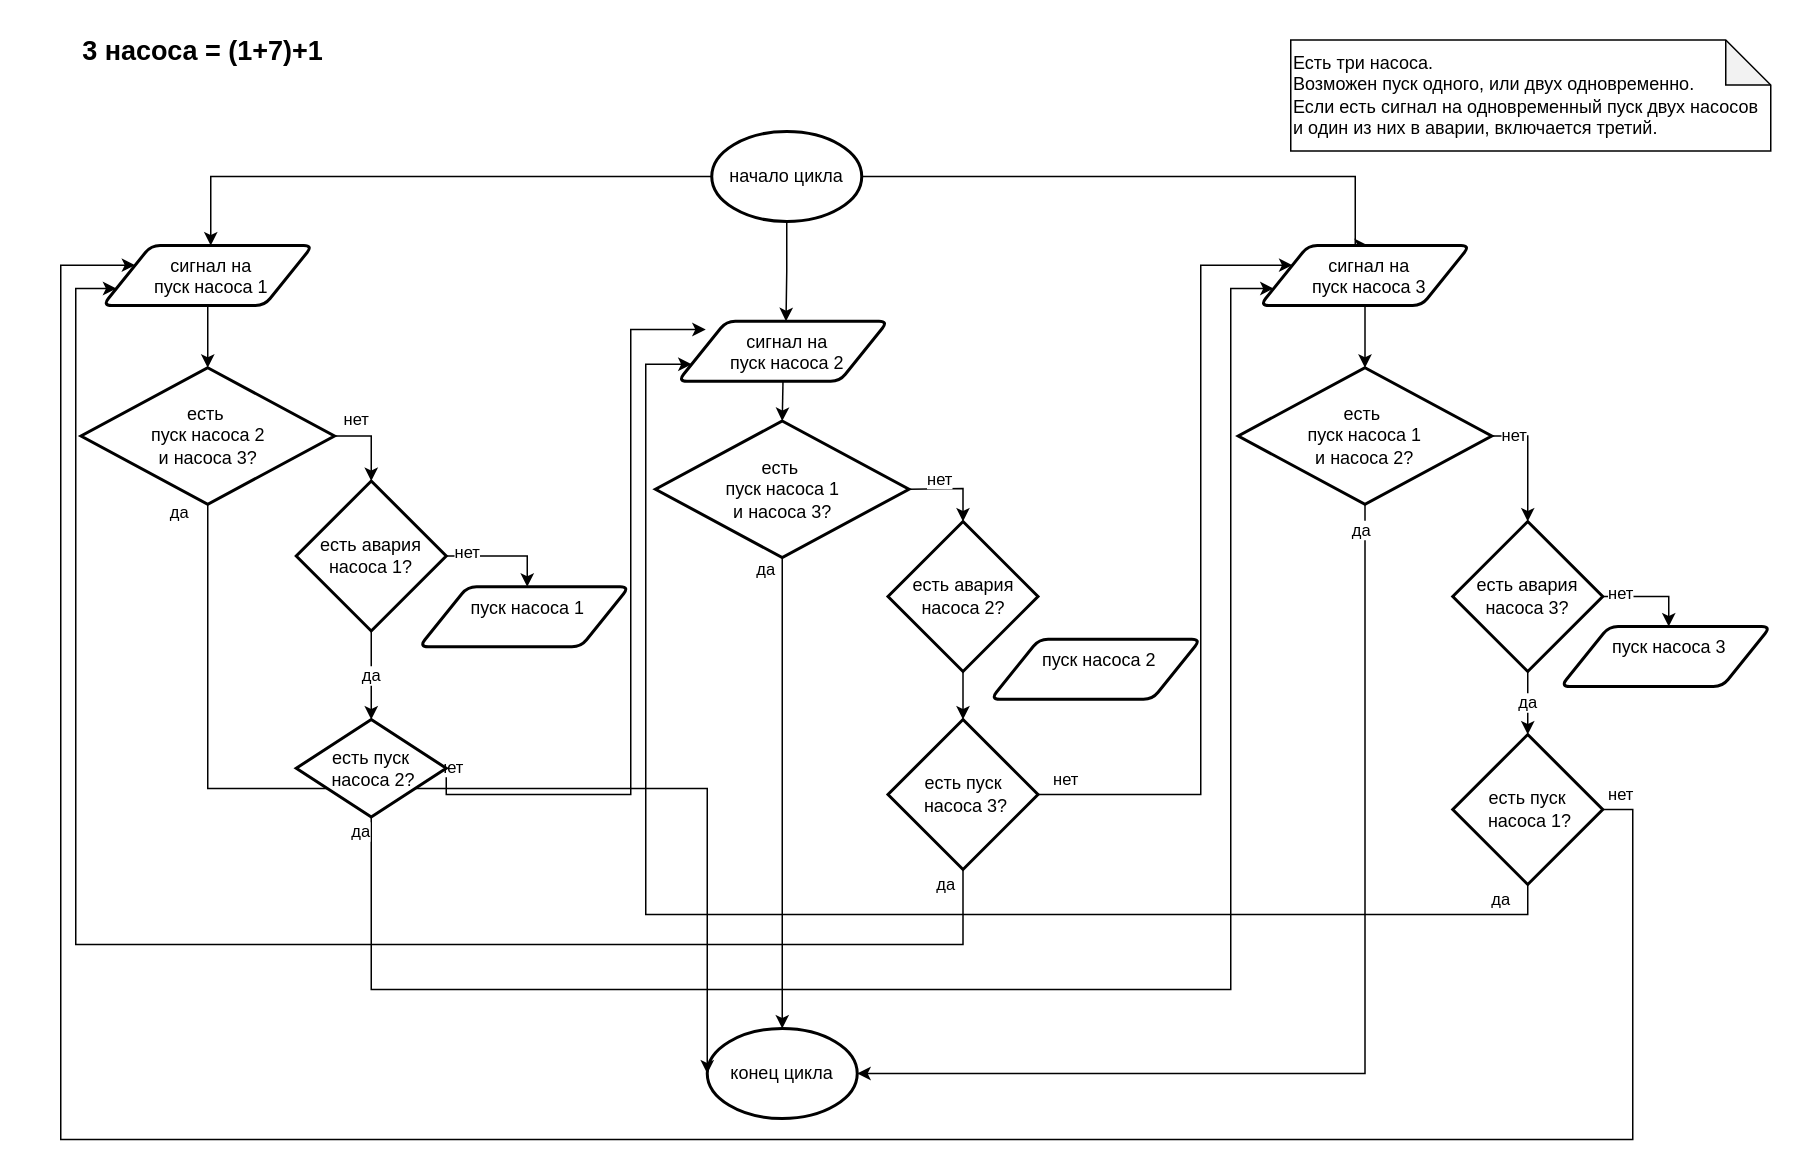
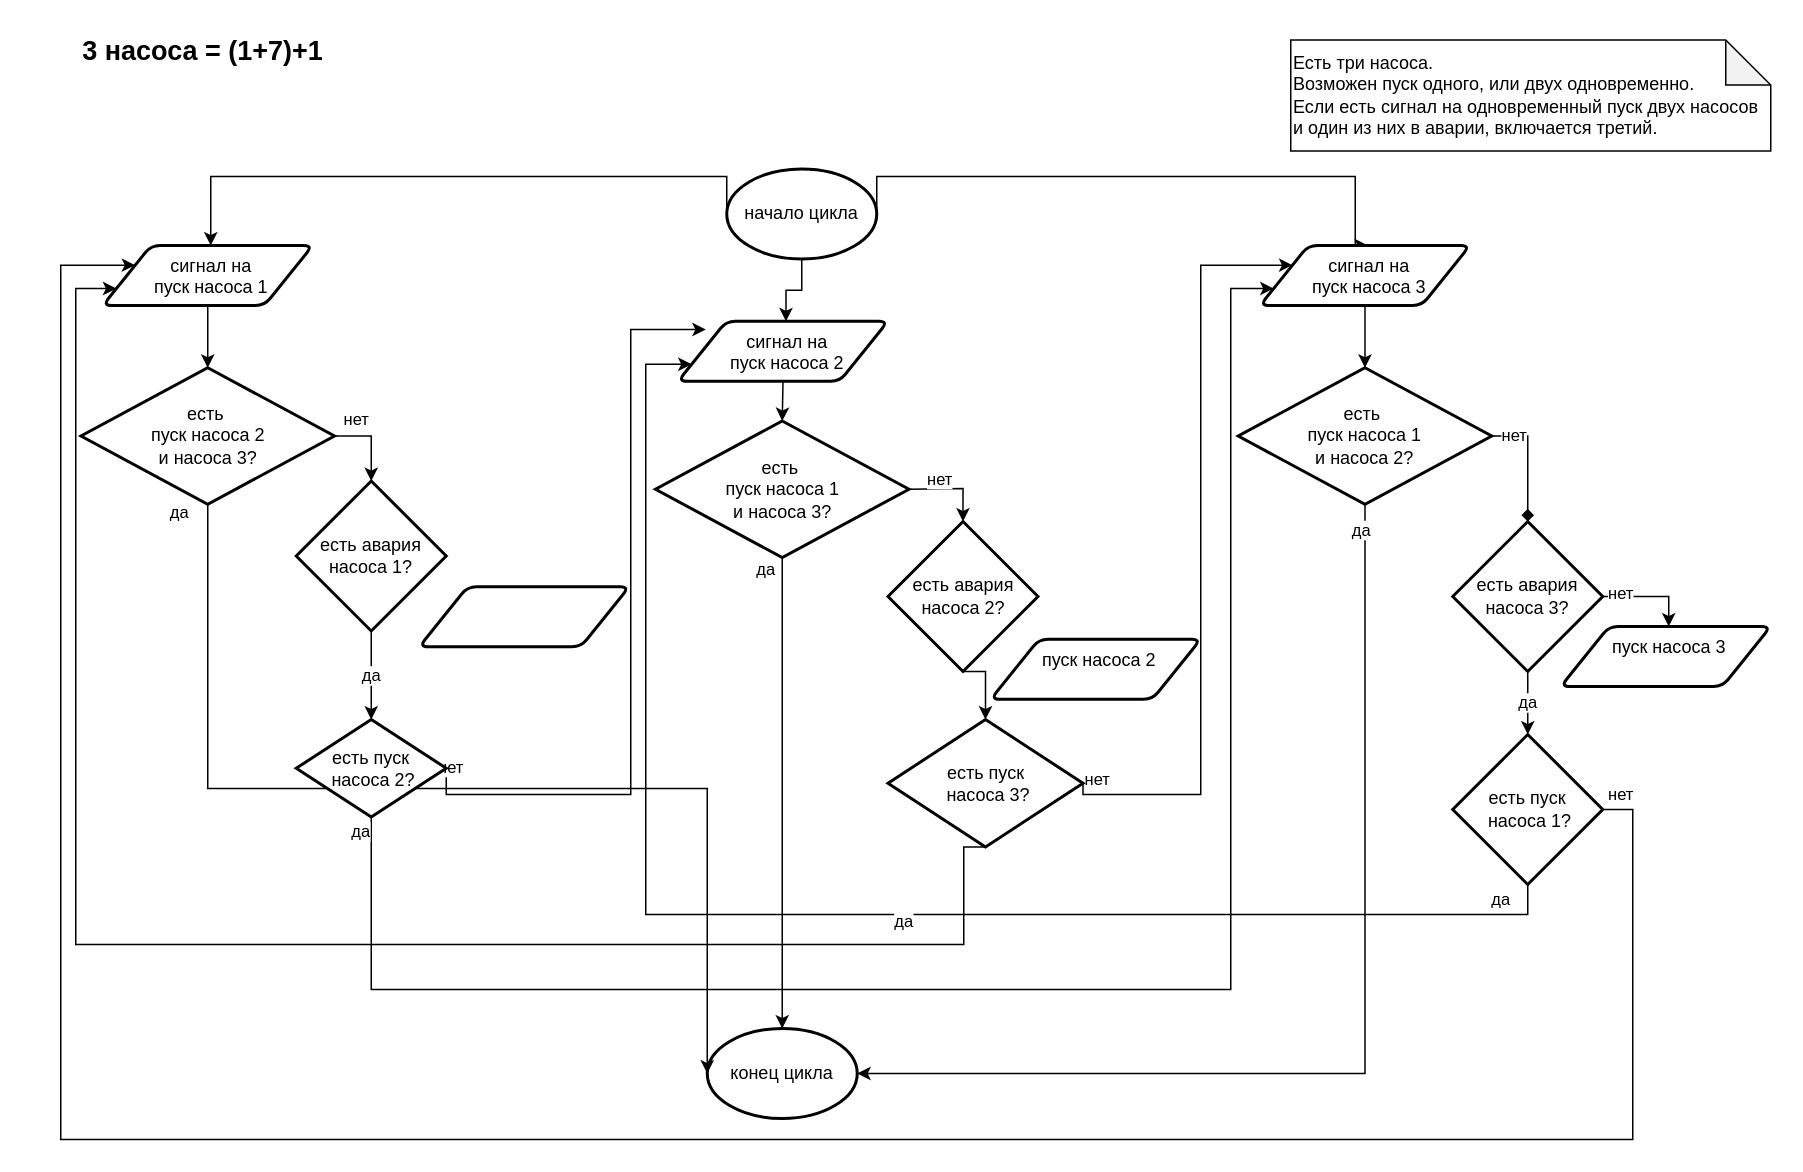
  <mxCell id="0" />
  <mxCell id="1" parent="0" />
  <mxCell id="2" value="&lt;span style=&quot;font-size: 18px&quot;&gt;&lt;b&gt;3 насоса = (1+7)+1&lt;/b&gt;&lt;/span&gt;" style="text;html=1;strokeColor=none;fillColor=none;align=center;verticalAlign=middle;whiteSpace=wrap;rounded=0;" parent="1" vertex="1"><mxGeometry y="20" width="230" height="28" as="geometry" x="20" /></mxCell>
  <mxCell id="3" value="Есть три насоса.&lt;br&gt;Возможен пуск одного, или двух одновременно.&lt;br&gt;Если есть сигнал на одновременный пуск двух насосов и один из них в аварии, включается третий.&lt;br&gt;" style="shape=note;whiteSpace=wrap;html=1;backgroundOutline=1;darkOpacity=0.05;align=left;" parent="1" vertex="1"><mxGeometry x="860" y="26" width="320" height="74" as="geometry" /></mxCell>
  <mxCell id="4" value="" style="group" parent="1" vertex="1" connectable="0"><mxGeometry x="68" y="163" width="140" height="40" as="geometry" /></mxCell>
  <mxCell id="5" value="" style="group" parent="4" vertex="1" connectable="0"><mxGeometry width="140" height="40" as="geometry" /></mxCell>
  <mxCell id="6" value="" style="verticalLabelPosition=bottom;verticalAlign=top;html=1;strokeWidth=2;shape=parallelogram;perimeter=parallelogramPerimeter;whiteSpace=wrap;rounded=1;arcSize=12;size=0.23;" parent="5" vertex="1"><mxGeometry width="140" height="40" as="geometry" /></mxCell>
  <mxCell id="7" value="сигнал на &lt;br&gt;пуск насоса 1" style="text;html=1;align=center;" parent="5" vertex="1"><mxGeometry x="29" width="86" height="33" as="geometry" /></mxCell>
  <mxCell id="8" style="edgeStyle=orthogonalEdgeStyle;rounded=0;orthogonalLoop=1;jettySize=auto;html=1;exitX=0;exitY=0.5;exitDx=0;exitDy=0;exitPerimeter=0;entryX=0.5;entryY=0;entryDx=0;entryDy=0;" parent="1" source="11" target="7" edge="1"><mxGeometry relative="1" as="geometry"><mxPoint x="648" y="116.5" as="sourcePoint" /><Array as="points"><mxPoint x="140" y="117" /></Array></mxGeometry></mxCell>
  <mxCell id="9" style="edgeStyle=orthogonalEdgeStyle;rounded=0;orthogonalLoop=1;jettySize=auto;html=1;exitX=0.5;exitY=1;exitDx=0;exitDy=0;exitPerimeter=0;entryX=0.5;entryY=0;entryDx=0;entryDy=0;" parent="1" source="11" target="24" edge="1"><mxGeometry relative="1" as="geometry" /></mxCell>
  <mxCell id="10" style="edgeStyle=orthogonalEdgeStyle;rounded=0;orthogonalLoop=1;jettySize=auto;html=1;exitX=1;exitY=0.5;exitDx=0;exitDy=0;exitPerimeter=0;entryX=0.5;entryY=0;entryDx=0;entryDy=0;" parent="1" source="11" target="29" edge="1"><mxGeometry relative="1" as="geometry"><Array as="points"><mxPoint x="903" y="117" /></Array></mxGeometry></mxCell>
- <mxCell id="11" value="начало цикла" style="strokeWidth=2;html=1;shape=mxgraph.flowchart.start_1;whiteSpace=wrap;" parent="1" vertex="1"><mxGeometry x="474" y="87" width="100" height="60" as="geometry" /></mxCell>
+ <mxCell id="11" value="начало цикла" style="strokeWidth=2;html=1;shape=mxgraph.flowchart.start_1;whiteSpace=wrap;" parent="1" vertex="1"><mxGeometry x="484" y="112" width="100" height="60" as="geometry" /></mxCell>
  <mxCell id="12" value="" style="group" parent="1" vertex="1" connectable="0"><mxGeometry x="383.5" y="297" width="170" height="90" as="geometry" /></mxCell>
- <mxCell id="13" value="нет" style="edgeStyle=orthogonalEdgeStyle;rounded=0;orthogonalLoop=1;jettySize=auto;html=1;exitX=1;exitY=0.5;exitDx=0;exitDy=0;exitPerimeter=0;entryX=0.5;entryY=0;entryDx=0;entryDy=0;" parent="1" source="15" target="19" edge="1"><mxGeometry x="-0.633" y="2" relative="1" as="geometry"><mxPoint as="offset" /></mxGeometry></mxCell>
  <mxCell id="14" value="да" style="edgeStyle=orthogonalEdgeStyle;rounded=0;orthogonalLoop=1;jettySize=auto;html=1;exitX=0.5;exitY=1;exitDx=0;exitDy=0;exitPerimeter=0;entryX=0.5;entryY=0;entryDx=0;entryDy=0;entryPerimeter=0;" edge="1" parent="1" source="15" target="56"><mxGeometry relative="1" as="geometry" /></mxCell>
  <mxCell id="15" value="есть авария насоса 1?" style="strokeWidth=2;html=1;shape=mxgraph.flowchart.decision;whiteSpace=wrap;" parent="1" vertex="1"><mxGeometry x="197" y="320" width="100" height="100" as="geometry" /></mxCell>
  <mxCell id="16" value="" style="group" parent="1" vertex="1" connectable="0"><mxGeometry x="279" y="390.5" width="140" height="40" as="geometry" /></mxCell>
  <mxCell id="17" value="" style="group" parent="16" vertex="1" connectable="0"><mxGeometry width="140" height="40" as="geometry" /></mxCell>
  <mxCell id="18" value="" style="verticalLabelPosition=bottom;verticalAlign=top;html=1;strokeWidth=2;shape=parallelogram;perimeter=parallelogramPerimeter;whiteSpace=wrap;rounded=1;arcSize=12;size=0.23;" parent="17" vertex="1"><mxGeometry width="140" height="40" as="geometry" /></mxCell>
- <mxCell id="19" value="пуск насоса 1" style="text;html=1;align=center;" parent="17" vertex="1"><mxGeometry x="29" width="86" height="40" as="geometry" /></mxCell>
  <mxCell id="20" value="конец цикла" style="strokeWidth=2;html=1;shape=mxgraph.flowchart.start_1;whiteSpace=wrap;" parent="1" vertex="1"><mxGeometry x="471" y="685" width="100" height="60" as="geometry" /></mxCell>
  <mxCell id="21" value="" style="group" parent="1" vertex="1" connectable="0"><mxGeometry x="451.5" y="213.5" width="140" height="40" as="geometry" /></mxCell>
  <mxCell id="22" value="" style="group" parent="21" vertex="1" connectable="0"><mxGeometry width="140" height="40" as="geometry" /></mxCell>
  <mxCell id="23" value="" style="verticalLabelPosition=bottom;verticalAlign=top;html=1;strokeWidth=2;shape=parallelogram;perimeter=parallelogramPerimeter;whiteSpace=wrap;rounded=1;arcSize=12;size=0.23;" parent="22" vertex="1"><mxGeometry width="140" height="40" as="geometry" /></mxCell>
  <mxCell id="24" value="сигнал на &lt;br&gt;пуск насоса 2" style="text;html=1;align=center;" parent="22" vertex="1"><mxGeometry x="29" width="86" height="33" as="geometry" /></mxCell>
  <mxCell id="25" style="edgeStyle=orthogonalEdgeStyle;rounded=0;orthogonalLoop=1;jettySize=auto;html=1;exitX=0.5;exitY=1;exitDx=0;exitDy=0;entryX=0.5;entryY=0;entryDx=0;entryDy=0;entryPerimeter=0;" parent="1" source="23" target="36" edge="1"><mxGeometry relative="1" as="geometry"><mxPoint x="521.5" y="272" as="targetPoint" /></mxGeometry></mxCell>
  <mxCell id="26" value="" style="group" parent="1" vertex="1" connectable="0"><mxGeometry x="839.5" y="163" width="140" height="40" as="geometry" /></mxCell>
  <mxCell id="27" value="" style="group" parent="26" vertex="1" connectable="0"><mxGeometry width="140" height="40" as="geometry" /></mxCell>
  <mxCell id="28" value="" style="verticalLabelPosition=bottom;verticalAlign=top;html=1;strokeWidth=2;shape=parallelogram;perimeter=parallelogramPerimeter;whiteSpace=wrap;rounded=1;arcSize=12;size=0.23;" parent="27" vertex="1"><mxGeometry width="140" height="40" as="geometry" /></mxCell>
  <mxCell id="29" value="сигнал на &lt;br&gt;пуск насоса 3" style="text;html=1;align=center;" parent="27" vertex="1"><mxGeometry x="29" width="86" height="33" as="geometry" /></mxCell>
  <mxCell id="30" value="да" style="edgeStyle=orthogonalEdgeStyle;rounded=0;orthogonalLoop=1;jettySize=auto;html=1;exitX=0.5;exitY=1;exitDx=0;exitDy=0;exitPerimeter=0;entryX=0;entryY=0.5;entryDx=0;entryDy=0;entryPerimeter=0;" parent="1" source="32" target="20" edge="1"><mxGeometry x="-0.986" y="-19" relative="1" as="geometry"><mxPoint x="646" y="524.5" as="targetPoint" /><Array as="points"><mxPoint x="138.5" y="525" /></Array><mxPoint as="offset" /></mxGeometry></mxCell>
  <mxCell id="31" value="нет" style="edgeStyle=orthogonalEdgeStyle;rounded=0;orthogonalLoop=1;jettySize=auto;html=1;exitX=1;exitY=0.5;exitDx=0;exitDy=0;exitPerimeter=0;entryX=0.5;entryY=0;entryDx=0;entryDy=0;entryPerimeter=0;" parent="1" source="32" target="15" edge="1"><mxGeometry x="-0.477" y="11" relative="1" as="geometry"><mxPoint x="212" y="290" as="sourcePoint" /><mxPoint as="offset" /></mxGeometry></mxCell>
  <mxCell id="32" value="есть&amp;nbsp;&lt;br&gt;пуск насоса 2&lt;br&gt;и насоса 3?" style="strokeWidth=2;html=1;shape=mxgraph.flowchart.decision;whiteSpace=wrap;" parent="1" vertex="1"><mxGeometry x="53.5" y="244.5" width="169" height="91" as="geometry" /></mxCell>
  <mxCell id="33" style="edgeStyle=orthogonalEdgeStyle;rounded=0;orthogonalLoop=1;jettySize=auto;html=1;exitX=0.5;exitY=1;exitDx=0;exitDy=0;entryX=0.5;entryY=0;entryDx=0;entryDy=0;entryPerimeter=0;" parent="1" source="6" target="32" edge="1"><mxGeometry relative="1" as="geometry" /></mxCell>
  <mxCell id="34" value="да" style="edgeStyle=orthogonalEdgeStyle;rounded=0;orthogonalLoop=1;jettySize=auto;html=1;exitX=0.5;exitY=1;exitDx=0;exitDy=0;exitPerimeter=0;entryX=0.5;entryY=0;entryDx=0;entryDy=0;entryPerimeter=0;" parent="1" source="36" target="20" edge="1"><mxGeometry x="-0.951" y="-11" relative="1" as="geometry"><mxPoint as="offset" /></mxGeometry></mxCell>
  <mxCell id="35" value="нет" style="edgeStyle=orthogonalEdgeStyle;rounded=0;orthogonalLoop=1;jettySize=auto;html=1;exitX=1;exitY=0.5;exitDx=0;exitDy=0;exitPerimeter=0;entryX=0.5;entryY=0;entryDx=0;entryDy=0;entryPerimeter=0;" parent="1" source="36" target="38" edge="1"><mxGeometry x="-0.279" y="6" relative="1" as="geometry"><mxPoint x="593" y="326" as="sourcePoint" /><Array as="points"><mxPoint x="605" y="326" /><mxPoint x="605" y="325" /><mxPoint x="642" y="325" /></Array><mxPoint as="offset" /></mxGeometry></mxCell>
  <mxCell id="36" value="есть&amp;nbsp;&lt;br&gt;пуск насоса 1&lt;br&gt;и насоса 3?" style="strokeWidth=2;html=1;shape=mxgraph.flowchart.decision;whiteSpace=wrap;" parent="1" vertex="1"><mxGeometry x="436.5" y="280" width="169" height="91" as="geometry" /></mxCell>
  <mxCell id="37" style="edgeStyle=orthogonalEdgeStyle;rounded=0;orthogonalLoop=1;jettySize=auto;html=1;exitX=0.5;exitY=1;exitDx=0;exitDy=0;exitPerimeter=0;entryX=0.5;entryY=0;entryDx=0;entryDy=0;entryPerimeter=0;" edge="1" parent="1" source="38" target="62"><mxGeometry relative="1" as="geometry" /></mxCell>
  <mxCell id="38" value="есть авария насоса 2?" style="strokeWidth=2;html=1;shape=mxgraph.flowchart.decision;whiteSpace=wrap;" parent="1" vertex="1"><mxGeometry x="591.5" y="347" width="100" height="100" as="geometry" /></mxCell>
  <mxCell id="39" value="" style="group" parent="1" vertex="1" connectable="0"><mxGeometry x="660" y="425.5" width="140" height="40" as="geometry" /></mxCell>
  <mxCell id="40" value="" style="group" parent="39" vertex="1" connectable="0"><mxGeometry width="140" height="40" as="geometry" /></mxCell>
  <mxCell id="41" value="" style="verticalLabelPosition=bottom;verticalAlign=top;html=1;strokeWidth=2;shape=parallelogram;perimeter=parallelogramPerimeter;whiteSpace=wrap;rounded=1;arcSize=12;size=0.23;" parent="40" vertex="1"><mxGeometry width="140" height="40" as="geometry" /></mxCell>
  <mxCell id="42" value="пуск насоса 2" style="text;html=1;align=center;" parent="40" vertex="1"><mxGeometry x="29" width="86" height="40" as="geometry" /></mxCell>
  <mxCell id="43" value="да" style="edgeStyle=orthogonalEdgeStyle;rounded=0;orthogonalLoop=1;jettySize=auto;html=1;exitX=0.5;exitY=1;exitDx=0;exitDy=0;exitPerimeter=0;entryX=1;entryY=0.5;entryDx=0;entryDy=0;entryPerimeter=0;" parent="1" source="44" target="20" edge="1"><mxGeometry x="-0.953" y="-3" relative="1" as="geometry"><mxPoint as="offset" /></mxGeometry></mxCell>
  <mxCell id="44" value="есть&amp;nbsp;&lt;br&gt;пуск насоса 1&lt;br&gt;и насоса 2?" style="strokeWidth=2;html=1;shape=mxgraph.flowchart.decision;whiteSpace=wrap;" parent="1" vertex="1"><mxGeometry x="825" y="244.5" width="169" height="91" as="geometry" /></mxCell>
  <mxCell id="45" style="edgeStyle=orthogonalEdgeStyle;rounded=0;orthogonalLoop=1;jettySize=auto;html=1;exitX=0.5;exitY=1;exitDx=0;exitDy=0;entryX=0.5;entryY=0;entryDx=0;entryDy=0;entryPerimeter=0;" parent="1" source="28" target="44" edge="1"><mxGeometry relative="1" as="geometry" /></mxCell>
- <mxCell id="46" value="нет" style="edgeStyle=orthogonalEdgeStyle;rounded=0;orthogonalLoop=1;jettySize=auto;html=1;exitX=1;exitY=0.5;exitDx=0;exitDy=0;exitPerimeter=0;entryX=0.5;entryY=0;entryDx=0;entryDy=0;entryPerimeter=0;" parent="1" source="44" target="48" edge="1"><mxGeometry x="-0.618" relative="1" as="geometry"><mxPoint x="944.5" y="326" as="sourcePoint" /><Array as="points"><mxPoint x="1018" y="290" /></Array><mxPoint as="offset" /></mxGeometry></mxCell>
+ <mxCell id="46" value="нет" style="edgeStyle=orthogonalEdgeStyle;rounded=0;orthogonalLoop=1;jettySize=auto;html=1;exitX=1;exitY=0.5;exitDx=0;exitDy=0;exitPerimeter=0;entryX=0.5;entryY=0;entryDx=0;entryDy=0;entryPerimeter=0;endArrow=diamond;" parent="1" source="44" target="48" edge="1"><mxGeometry x="-0.618" relative="1" as="geometry"><mxPoint x="944.5" y="326" as="sourcePoint" /><Array as="points"><mxPoint x="1018" y="290" /></Array><mxPoint as="offset" /></mxGeometry></mxCell>
  <mxCell id="47" value="да" style="edgeStyle=orthogonalEdgeStyle;rounded=0;orthogonalLoop=1;jettySize=auto;html=1;exitX=0.5;exitY=1;exitDx=0;exitDy=0;exitPerimeter=0;entryX=0.5;entryY=0;entryDx=0;entryDy=0;entryPerimeter=0;" edge="1" parent="1" source="48" target="59"><mxGeometry relative="1" as="geometry" /></mxCell>
  <mxCell id="48" value="есть авария насоса 3?" style="strokeWidth=2;html=1;shape=mxgraph.flowchart.decision;whiteSpace=wrap;" parent="1" vertex="1"><mxGeometry x="968" y="347" width="100" height="100" as="geometry" /></mxCell>
  <mxCell id="49" value="нет" style="edgeStyle=orthogonalEdgeStyle;rounded=0;orthogonalLoop=1;jettySize=auto;html=1;exitX=1;exitY=0.5;exitDx=0;exitDy=0;exitPerimeter=0;entryX=0.5;entryY=0;entryDx=0;entryDy=0;" parent="1" source="48" target="53" edge="1"><mxGeometry x="-0.633" y="2" relative="1" as="geometry"><mxPoint x="1116" y="436" as="targetPoint" /><mxPoint as="offset" /></mxGeometry></mxCell>
  <mxCell id="50" value="" style="group" parent="1" vertex="1" connectable="0"><mxGeometry x="1040" y="417" width="140" height="40" as="geometry" /></mxCell>
  <mxCell id="51" value="" style="group" parent="50" vertex="1" connectable="0"><mxGeometry width="140" height="40" as="geometry" /></mxCell>
  <mxCell id="52" value="" style="verticalLabelPosition=bottom;verticalAlign=top;html=1;strokeWidth=2;shape=parallelogram;perimeter=parallelogramPerimeter;whiteSpace=wrap;rounded=1;arcSize=12;size=0.23;" parent="51" vertex="1"><mxGeometry width="140" height="40" as="geometry" /></mxCell>
  <mxCell id="53" value="пуск насоса 3" style="text;html=1;align=center;" parent="51" vertex="1"><mxGeometry x="29" width="86" height="40" as="geometry" /></mxCell>
  <mxCell id="54" value="нет" style="edgeStyle=orthogonalEdgeStyle;rounded=0;orthogonalLoop=1;jettySize=auto;html=1;exitX=1;exitY=0.5;exitDx=0;exitDy=0;exitPerimeter=0;" edge="1" parent="1" source="56"><mxGeometry x="-0.366" y="120" relative="1" as="geometry"><mxPoint x="470" y="219" as="targetPoint" /><Array as="points"><mxPoint x="420" y="529" /><mxPoint x="420" y="219" /></Array><mxPoint as="offset" /></mxGeometry></mxCell>
  <mxCell id="55" value="да" style="edgeStyle=orthogonalEdgeStyle;rounded=0;orthogonalLoop=1;jettySize=auto;html=1;exitX=0.5;exitY=1;exitDx=0;exitDy=0;exitPerimeter=0;entryX=0;entryY=0.75;entryDx=0;entryDy=0;" edge="1" parent="1" source="56" target="28"><mxGeometry x="-0.983" y="-7" relative="1" as="geometry"><Array as="points"><mxPoint x="247" y="659" /><mxPoint x="820" y="659" /><mxPoint x="820" y="192" /></Array><mxPoint as="offset" /></mxGeometry></mxCell>
  <mxCell id="56" value="есть пуск&lt;br&gt;&amp;nbsp;насоса 2?" style="strokeWidth=2;html=1;shape=mxgraph.flowchart.decision;whiteSpace=wrap;" vertex="1" parent="1"><mxGeometry x="197" y="479" width="100" height="65" as="geometry" /></mxCell>
  <mxCell id="57" value="да" style="edgeStyle=orthogonalEdgeStyle;rounded=0;orthogonalLoop=1;jettySize=auto;html=1;exitX=0.5;exitY=1;exitDx=0;exitDy=0;exitPerimeter=0;entryX=0;entryY=0.75;entryDx=0;entryDy=0;" edge="1" parent="1" source="59" target="23"><mxGeometry x="-0.924" y="-10" relative="1" as="geometry"><Array as="points"><mxPoint x="1018" y="609" /><mxPoint x="430" y="609" /><mxPoint x="430" y="242" /></Array><mxPoint as="offset" /></mxGeometry></mxCell>
  <mxCell id="58" value="нет" style="edgeStyle=orthogonalEdgeStyle;rounded=0;orthogonalLoop=1;jettySize=auto;html=1;exitX=1;exitY=0.5;exitDx=0;exitDy=0;exitPerimeter=0;entryX=0;entryY=0.25;entryDx=0;entryDy=0;" edge="1" parent="1" source="59" target="6"><mxGeometry x="-0.988" y="10" relative="1" as="geometry"><Array as="points"><mxPoint x="1088" y="539" /><mxPoint x="1088" y="759" /><mxPoint x="40" y="759" /><mxPoint x="40" y="176" /></Array><mxPoint as="offset" /></mxGeometry></mxCell>
  <mxCell id="59" value="есть пуск&lt;br&gt;&amp;nbsp;насоса 1?" style="strokeWidth=2;html=1;shape=mxgraph.flowchart.decision;whiteSpace=wrap;" vertex="1" parent="1"><mxGeometry x="968" y="489" width="100" height="100" as="geometry" /></mxCell>
  <mxCell id="60" value="нет" style="edgeStyle=orthogonalEdgeStyle;rounded=0;orthogonalLoop=1;jettySize=auto;html=1;exitX=1;exitY=0.5;exitDx=0;exitDy=0;exitPerimeter=0;entryX=0;entryY=0.25;entryDx=0;entryDy=0;" edge="1" parent="1" source="62" target="28"><mxGeometry x="-0.931" y="10" relative="1" as="geometry"><Array as="points"><mxPoint x="800" y="529" /><mxPoint x="800" y="176" /></Array><mxPoint as="offset" /></mxGeometry></mxCell>
  <mxCell id="61" value="да" style="edgeStyle=orthogonalEdgeStyle;rounded=0;orthogonalLoop=1;jettySize=auto;html=1;exitX=0.5;exitY=1;exitDx=0;exitDy=0;exitPerimeter=0;entryX=0;entryY=0.75;entryDx=0;entryDy=0;" edge="1" parent="1" source="62" target="6"><mxGeometry x="-0.888" y="-40" relative="1" as="geometry"><Array as="points"><mxPoint x="642" y="629" /><mxPoint x="50" y="629" /><mxPoint x="50" y="192" /></Array><mxPoint as="offset" /></mxGeometry></mxCell>
- <mxCell id="62" value="есть пуск&lt;br&gt;&amp;nbsp;насоса 3?" style="strokeWidth=2;html=1;shape=mxgraph.flowchart.decision;whiteSpace=wrap;" vertex="1" parent="1"><mxGeometry x="591.5" y="479" width="100" height="100" as="geometry" /></mxCell>
+ <mxCell id="62" value="есть пуск&lt;br&gt;&amp;nbsp;насоса 3?" style="strokeWidth=2;html=1;shape=mxgraph.flowchart.decision;whiteSpace=wrap;" vertex="1" parent="1"><mxGeometry x="591.5" y="479" width="130" height="85" as="geometry" /></mxCell>
